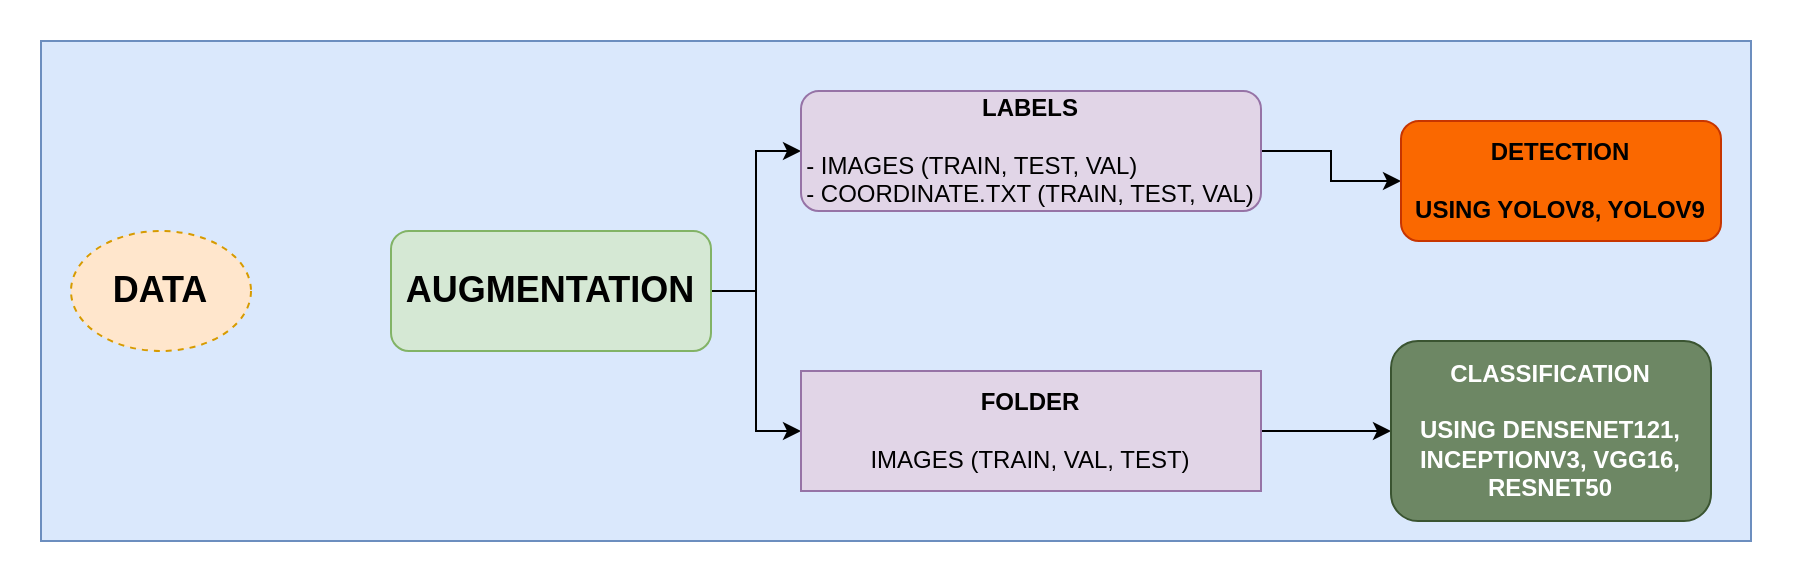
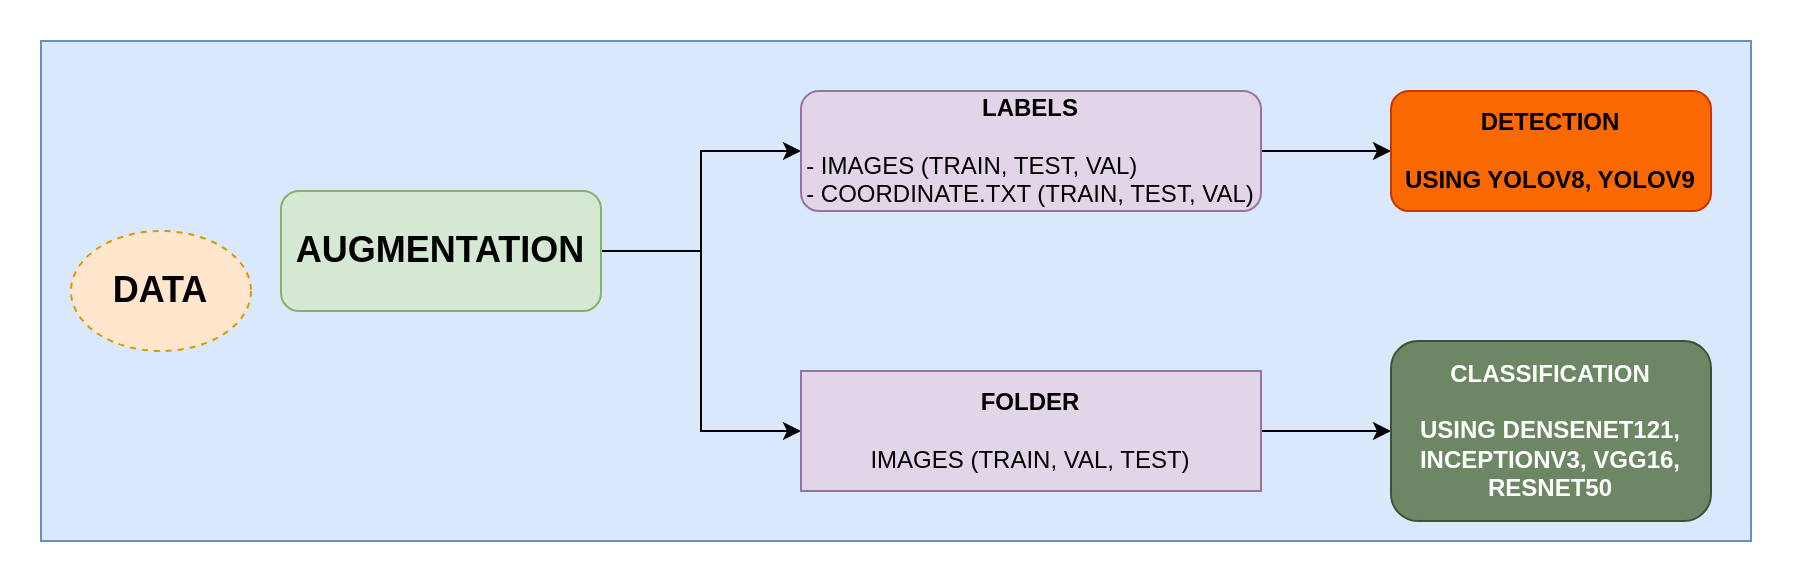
  <mxCell id="0" />
  <mxCell id="1" parent="0" />
  <mxCell id="2" value="" style="group;fillColor=#ffe6cc;strokeColor=#d79b00;" vertex="1" connectable="0" parent="1"><mxGeometry x="20" y="20" width="855" height="250" as="geometry" /></mxCell>
  <mxCell id="3" value="" style="rounded=0;whiteSpace=wrap;html=1;fillColor=#dae8fc;strokeColor=#6c8ebf;" parent="2" vertex="1"><mxGeometry width="855" height="250" as="geometry" /></mxCell>
  <mxCell id="4" value="&lt;font style=&quot;font-size: 18px;&quot;&gt;&lt;b&gt;DATA&lt;/b&gt;&lt;/font&gt;" style="ellipse;whiteSpace=wrap;html=1;fillColor=#ffe6cc;strokeColor=#d79b00;dashed=1;" parent="2" vertex="1"><mxGeometry x="15" y="95" width="90" height="60" as="geometry" /></mxCell>
  <mxCell id="5" style="edgeStyle=orthogonalEdgeStyle;rounded=0;orthogonalLoop=1;jettySize=auto;html=1;exitX=1;exitY=0.5;exitDx=0;exitDy=0;entryX=0;entryY=0.5;entryDx=0;entryDy=0;" edge="1" parent="2" source="7" target="9"><mxGeometry relative="1" as="geometry" /></mxCell>
  <mxCell id="6" style="edgeStyle=orthogonalEdgeStyle;rounded=0;orthogonalLoop=1;jettySize=auto;html=1;exitX=1;exitY=0.5;exitDx=0;exitDy=0;entryX=0;entryY=0.5;entryDx=0;entryDy=0;" edge="1" parent="2" source="7" target="11"><mxGeometry relative="1" as="geometry" /></mxCell>
- <mxCell id="7" value="&lt;font style=&quot;font-size: 18px;&quot;&gt;&lt;b&gt;AUGMENTATION&lt;/b&gt;&lt;/font&gt;" style="rounded=1;whiteSpace=wrap;html=1;fillColor=#d5e8d4;strokeColor=#82b366;" parent="2" vertex="1"><mxGeometry x="175" y="95" width="160" height="60" as="geometry" /></mxCell>
+ <mxCell id="7" value="&lt;font style=&quot;font-size: 18px;&quot;&gt;&lt;b&gt;AUGMENTATION&lt;/b&gt;&lt;/font&gt;" style="rounded=1;whiteSpace=wrap;html=1;fillColor=#d5e8d4;strokeColor=#82b366;" parent="2" vertex="1"><mxGeometry x="120" y="75" width="160" height="60" as="geometry" /></mxCell>
  <mxCell id="8" style="edgeStyle=orthogonalEdgeStyle;rounded=0;orthogonalLoop=1;jettySize=auto;html=1;exitX=1;exitY=0.5;exitDx=0;exitDy=0;entryX=0;entryY=0.5;entryDx=0;entryDy=0;" edge="1" parent="2" source="9" target="12"><mxGeometry relative="1" as="geometry" /></mxCell>
  <mxCell id="9" value="&lt;div&gt;&lt;b&gt;LABELS&lt;/b&gt;&lt;/div&gt;&lt;div&gt;&lt;b&gt;&lt;br&gt;&lt;/b&gt;&lt;/div&gt;&lt;div style=&quot;text-align: left;&quot;&gt;- IMAGES (TRAIN, TEST, VAL)&lt;/div&gt;&lt;div style=&quot;text-align: left;&quot;&gt;- COORDINATE.TXT (TRAIN, TEST, VAL)&lt;/div&gt;" style="rounded=1;whiteSpace=wrap;html=1;fillColor=#e1d5e7;strokeColor=#9673a6;" parent="2" vertex="1"><mxGeometry x="380" y="25" width="230" height="60" as="geometry" /></mxCell>
  <mxCell id="10" style="edgeStyle=orthogonalEdgeStyle;rounded=0;orthogonalLoop=1;jettySize=auto;html=1;exitX=1;exitY=0.5;exitDx=0;exitDy=0;entryX=0;entryY=0.5;entryDx=0;entryDy=0;" edge="1" parent="2" source="11" target="13"><mxGeometry relative="1" as="geometry" /></mxCell>
  <mxCell id="11" value="&lt;b&gt;FOLDER&lt;/b&gt;&lt;div&gt;&lt;b&gt;&lt;br&gt;&lt;/b&gt;&lt;/div&gt;&lt;div&gt;IMAGES (TRAIN, VAL, TEST)&lt;/div&gt;" style="whiteSpace=wrap;html=1;fillColor=#e1d5e7;strokeColor=#9673a6;rounded=0;" parent="2" vertex="1"><mxGeometry x="380" y="165" width="230" height="60" as="geometry" /></mxCell>
- <mxCell id="12" value="&lt;b&gt;DETECTION&lt;/b&gt;&lt;div&gt;&lt;b&gt;&lt;br&gt;&lt;/b&gt;&lt;/div&gt;&lt;div&gt;&lt;b&gt;USING YOLOV8, YOLOV9&lt;/b&gt;&lt;/div&gt;" style="rounded=1;whiteSpace=wrap;html=1;fillColor=#fa6800;fontColor=#000000;strokeColor=#C73500;" parent="2" vertex="1"><mxGeometry x="680" y="40" width="160" height="60" as="geometry" /></mxCell>
+ <mxCell id="12" value="&lt;b&gt;DETECTION&lt;/b&gt;&lt;div&gt;&lt;b&gt;&lt;br&gt;&lt;/b&gt;&lt;/div&gt;&lt;div&gt;&lt;b&gt;USING YOLOV8, YOLOV9&lt;/b&gt;&lt;/div&gt;" style="rounded=1;whiteSpace=wrap;html=1;fillColor=#fa6800;fontColor=#000000;strokeColor=#C73500;" parent="2" vertex="1"><mxGeometry x="675" y="25" width="160" height="60" as="geometry" /></mxCell>
  <mxCell id="13" value="&lt;b&gt;CLASSIFICATION&lt;/b&gt;&lt;div&gt;&lt;b&gt;&lt;br&gt;&lt;/b&gt;&lt;/div&gt;&lt;div&gt;&lt;b&gt;USING DENSENET121, INCEPTIONV3, VGG16, RESNET50&lt;/b&gt;&lt;/div&gt;" style="rounded=1;whiteSpace=wrap;html=1;fillColor=#6d8764;fontColor=#ffffff;strokeColor=#3A5431;" parent="2" vertex="1"><mxGeometry x="675" y="150" width="160" height="90" as="geometry" /></mxCell>
